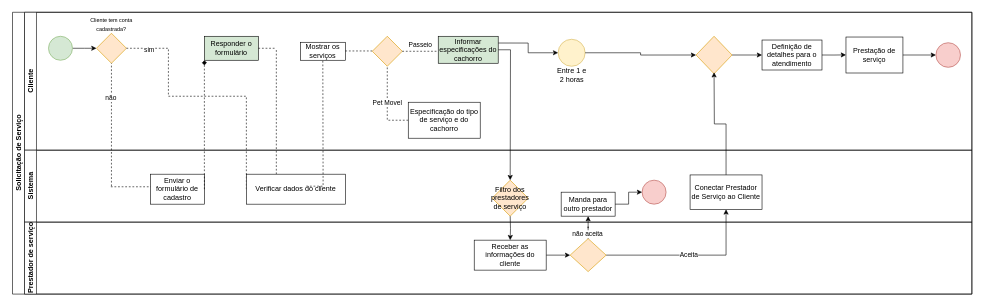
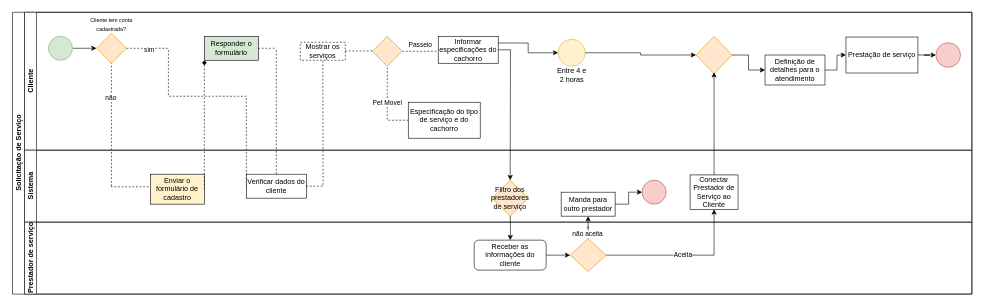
  <mxCell id="0" />
  <mxCell id="1" parent="0" />
  <mxCell id="2" value="Solicitação de Serviço" style="swimlane;html=1;childLayout=stackLayout;resizeParent=1;resizeParentMax=0;horizontal=0;startSize=20;horizontalStack=0;" parent="1" vertex="1"><mxGeometry x="20" y="20" width="1600" height="470" as="geometry" /></mxCell>
  <mxCell id="3" value="Cliente" style="swimlane;html=1;startSize=20;horizontal=0;" parent="2" vertex="1"><mxGeometry x="20" width="1580" height="230" as="geometry" /></mxCell>
  <mxCell id="4" value="" style="edgeStyle=orthogonalEdgeStyle;rounded=0;orthogonalLoop=1;jettySize=auto;html=1;" parent="3" source="5" edge="1"><mxGeometry relative="1" as="geometry"><mxPoint x="120" y="60" as="targetPoint" /></mxGeometry></mxCell>
  <mxCell id="5" value="" style="ellipse;whiteSpace=wrap;html=1;fillColor=#d5e8d4;strokeColor=#82b366;" parent="3" vertex="1"><mxGeometry x="40" y="40" width="40" height="40" as="geometry" /></mxCell>
  <mxCell id="6" value="" style="rhombus;whiteSpace=wrap;html=1;fillColor=#ffe6cc;strokeColor=#d79b00;" parent="3" vertex="1"><mxGeometry x="120" y="35" width="50" height="50" as="geometry" /></mxCell>
  <mxCell id="7" value="&lt;font style=&quot;font-size: 9px;&quot;&gt;Cliente tem conta cadastrada?&lt;/font&gt;" style="text;html=1;align=center;verticalAlign=middle;whiteSpace=wrap;rounded=0;" parent="3" vertex="1"><mxGeometry x="90" y="5" width="110" height="30" as="geometry" /></mxCell>
  <mxCell id="8" value="" style="endArrow=none;dashed=1;html=1;rounded=0;" parent="3" edge="1"><mxGeometry width="50" height="50" relative="1" as="geometry"><mxPoint x="170" y="60" as="sourcePoint" /><mxPoint x="240" y="60" as="targetPoint" /></mxGeometry></mxCell>
  <mxCell id="9" value="sim" style="edgeLabel;html=1;align=center;verticalAlign=middle;resizable=0;points=[];" parent="8" vertex="1" connectable="0"><mxGeometry x="0.048" y="-1" relative="1" as="geometry"><mxPoint as="offset" /></mxGeometry></mxCell>
  <mxCell id="10" value="Responder o formulário" style="rounded=0;whiteSpace=wrap;html=1;fillColor=#d5e8d4;" parent="3" vertex="1"><mxGeometry x="300" y="40" width="90" height="40" as="geometry" /></mxCell>
  <mxCell id="11" value="" style="endArrow=none;dashed=1;html=1;rounded=0;" parent="3" edge="1"><mxGeometry width="50" height="50" relative="1" as="geometry"><mxPoint x="390" y="60" as="sourcePoint" /><mxPoint x="420" y="60" as="targetPoint" /></mxGeometry></mxCell>
  <mxCell id="12" value="" style="endArrow=none;dashed=1;html=1;rounded=0;exitX=0;exitY=0.5;exitDx=0;exitDy=0;" parent="3" source="40" edge="1"><mxGeometry width="50" height="50" relative="1" as="geometry"><mxPoint x="410" y="140" as="sourcePoint" /><mxPoint x="240" y="60" as="targetPoint" /><Array as="points"><mxPoint x="370" y="140" /><mxPoint x="240" y="140" /></Array></mxGeometry></mxCell>
- <mxCell id="13" value="Mostrar os serviços" style="rounded=0;whiteSpace=wrap;html=1;" parent="3" vertex="1"><mxGeometry x="460" y="50" width="75" height="30" as="geometry" /></mxCell>
+ <mxCell id="13" value="Mostrar os serviços" style="rounded=0;whiteSpace=wrap;html=1;dashed=1;" parent="3" vertex="1"><mxGeometry x="460" y="50" width="75" height="30" as="geometry" /></mxCell>
  <mxCell id="14" value="" style="endArrow=none;dashed=1;html=1;rounded=0;" parent="3" edge="1"><mxGeometry width="50" height="50" relative="1" as="geometry"><mxPoint x="535" y="64.5" as="sourcePoint" /><mxPoint x="580" y="64.5" as="targetPoint" /></mxGeometry></mxCell>
  <mxCell id="15" value="" style="rhombus;whiteSpace=wrap;html=1;fillColor=#ffe6cc;strokeColor=#d79b00;" parent="3" vertex="1"><mxGeometry x="580" y="40" width="50" height="50" as="geometry" /></mxCell>
  <mxCell id="16" value="" style="endArrow=none;dashed=1;html=1;rounded=0;entryX=0.5;entryY=1;entryDx=0;entryDy=0;" parent="3" target="15" edge="1"><mxGeometry width="50" height="50" relative="1" as="geometry"><mxPoint x="640" y="180" as="sourcePoint" /><mxPoint x="600" y="90" as="targetPoint" /><Array as="points"><mxPoint x="605" y="180" /></Array></mxGeometry></mxCell>
  <mxCell id="17" value="Pet Movel" style="edgeLabel;html=1;align=center;verticalAlign=middle;resizable=0;points=[];" parent="16" vertex="1" connectable="0"><mxGeometry x="0.035" y="1" relative="1" as="geometry"><mxPoint as="offset" /></mxGeometry></mxCell>
  <mxCell id="18" value="" style="endArrow=none;dashed=1;html=1;rounded=0;exitX=1;exitY=0.5;exitDx=0;exitDy=0;" parent="3" source="15" edge="1"><mxGeometry width="50" height="50" relative="1" as="geometry"><mxPoint x="630" y="60" as="sourcePoint" /><mxPoint x="690" y="65" as="targetPoint" /></mxGeometry></mxCell>
  <mxCell id="19" value="Passeio" style="edgeLabel;html=1;align=center;verticalAlign=middle;resizable=0;points=[];" parent="18" vertex="1" connectable="0"><mxGeometry x="0.4" relative="1" as="geometry"><mxPoint x="-13" y="-11" as="offset" /></mxGeometry></mxCell>
  <mxCell id="20" style="edgeStyle=orthogonalEdgeStyle;rounded=0;orthogonalLoop=1;jettySize=auto;html=1;exitX=1;exitY=0.5;exitDx=0;exitDy=0;" parent="3" source="22" edge="1"><mxGeometry relative="1" as="geometry"><mxPoint x="810" y="280" as="targetPoint" /></mxGeometry></mxCell>
  <mxCell id="21" style="edgeStyle=orthogonalEdgeStyle;rounded=0;orthogonalLoop=1;jettySize=auto;html=1;exitX=1;exitY=0.25;exitDx=0;exitDy=0;entryX=0;entryY=0.5;entryDx=0;entryDy=0;" parent="3" source="22" target="23" edge="1"><mxGeometry relative="1" as="geometry" /></mxCell>
- <mxCell id="22" value="Informar especificações do cachorro" style="rounded=0;whiteSpace=wrap;html=1;fillColor=#d5e8d4;" parent="3" vertex="1"><mxGeometry x="690" y="40" width="100" height="45" as="geometry" /></mxCell>
+ <mxCell id="22" value="Informar especificações do cachorro" style="rounded=0;whiteSpace=wrap;html=1;" parent="3" vertex="1"><mxGeometry x="690" y="40" width="100" height="45" as="geometry" /></mxCell>
  <mxCell id="23" value="" style="ellipse;whiteSpace=wrap;html=1;aspect=fixed;fillColor=#fff2cc;strokeColor=#d6b656;" parent="3" vertex="1"><mxGeometry x="890" y="45" width="45" height="45" as="geometry" /></mxCell>
- <mxCell id="24" value="Entre 1 e 2 horas" style="text;html=1;align=center;verticalAlign=middle;whiteSpace=wrap;rounded=0;" parent="3" vertex="1"><mxGeometry x="882.5" y="90" width="60" height="30" as="geometry" /></mxCell>
+ <mxCell id="24" value="Entre 4 e 2 horas" style="text;html=1;align=center;verticalAlign=middle;whiteSpace=wrap;rounded=0;" parent="3" vertex="1"><mxGeometry x="882.5" y="90" width="60" height="30" as="geometry" /></mxCell>
  <mxCell id="25" style="edgeStyle=orthogonalEdgeStyle;rounded=0;orthogonalLoop=1;jettySize=auto;html=1;exitX=1;exitY=0.5;exitDx=0;exitDy=0;entryX=0;entryY=0.5;entryDx=0;entryDy=0;" parent="3" source="23" target="26" edge="1"><mxGeometry relative="1" as="geometry"><mxPoint x="1090" y="75" as="targetPoint" /></mxGeometry></mxCell>
  <mxCell id="26" value="" style="rhombus;whiteSpace=wrap;html=1;fillColor=#ffe6cc;strokeColor=#d79b00;" parent="3" vertex="1"><mxGeometry x="1120" y="40" width="60" height="62.5" as="geometry" /></mxCell>
- <mxCell id="27" value="Definição de detalhes para o atendimento" style="rounded=0;whiteSpace=wrap;html=1;" parent="3" vertex="1"><mxGeometry x="1230" y="46.25" width="100" height="50" as="geometry" /></mxCell>
+ <mxCell id="27" value="Definição de detalhes para o atendimento" style="rounded=0;whiteSpace=wrap;html=1;" parent="3" vertex="1"><mxGeometry x="1235" y="71.25" width="100" height="50" as="geometry" /></mxCell>
  <mxCell id="28" style="edgeStyle=orthogonalEdgeStyle;rounded=0;orthogonalLoop=1;jettySize=auto;html=1;exitX=1;exitY=0.5;exitDx=0;exitDy=0;" parent="3" source="26" target="27" edge="1"><mxGeometry relative="1" as="geometry"><mxPoint x="1230" y="71" as="targetPoint" /></mxGeometry></mxCell>
  <mxCell id="29" style="edgeStyle=orthogonalEdgeStyle;rounded=0;orthogonalLoop=1;jettySize=auto;html=1;exitX=1;exitY=0.5;exitDx=0;exitDy=0;" parent="3" source="27" edge="1"><mxGeometry relative="1" as="geometry"><mxPoint x="1370" y="71" as="targetPoint" /></mxGeometry></mxCell>
- <mxCell id="30" value="Prestação de serviço" style="rounded=0;whiteSpace=wrap;html=1;" parent="3" vertex="1"><mxGeometry x="1370" y="41.25" width="95" height="60" as="geometry" /></mxCell>
+ <mxCell id="30" value="Prestação de serviço" style="rounded=0;whiteSpace=wrap;html=1;" parent="3" vertex="1"><mxGeometry x="1370" y="41.25" width="120" height="60" as="geometry" /></mxCell>
  <mxCell id="31" value="" style="ellipse;whiteSpace=wrap;html=1;aspect=fixed;fillColor=#f8cecc;strokeColor=#b85450;" parent="3" vertex="1"><mxGeometry x="1520" y="50.75" width="41" height="41" as="geometry" /></mxCell>
  <mxCell id="32" style="edgeStyle=orthogonalEdgeStyle;rounded=0;orthogonalLoop=1;jettySize=auto;html=1;exitX=1;exitY=0.5;exitDx=0;exitDy=0;" parent="3" source="30" target="31" edge="1"><mxGeometry relative="1" as="geometry"><mxPoint x="1510" y="71" as="targetPoint" /></mxGeometry></mxCell>
  <mxCell id="33" value="Especificação do tipo de serviço e do cachorro" style="rounded=0;whiteSpace=wrap;html=1;" parent="3" vertex="1"><mxGeometry x="640" y="150" width="120" height="60" as="geometry" /></mxCell>
  <mxCell id="34" value="Sistema" style="swimlane;html=1;startSize=20;horizontal=0;" parent="2" vertex="1"><mxGeometry x="20" y="230" width="1580" height="120" as="geometry" /></mxCell>
  <mxCell id="35" value="" style="endArrow=none;dashed=1;html=1;rounded=0;entryX=0.5;entryY=1;entryDx=0;entryDy=0;" parent="34" target="6" edge="1"><mxGeometry width="50" height="50" relative="1" as="geometry"><mxPoint x="145" y="60" as="sourcePoint" /><mxPoint x="144.5" y="-35" as="targetPoint" /></mxGeometry></mxCell>
  <mxCell id="36" value="não" style="edgeLabel;html=1;align=center;verticalAlign=middle;resizable=0;points=[];" parent="35" vertex="1" connectable="0"><mxGeometry x="0.442" y="2" relative="1" as="geometry"><mxPoint as="offset" /></mxGeometry></mxCell>
  <mxCell id="37" value="" style="endArrow=none;dashed=1;html=1;rounded=0;" parent="34" edge="1"><mxGeometry width="50" height="50" relative="1" as="geometry"><mxPoint x="144" y="61" as="sourcePoint" /><mxPoint x="214" y="61" as="targetPoint" /></mxGeometry></mxCell>
- <mxCell id="38" value="Enviar o formulário de cadastro" style="rounded=0;whiteSpace=wrap;html=1;" parent="34" vertex="1"><mxGeometry x="210" y="40" width="90" height="50" as="geometry" /></mxCell>
+ <mxCell id="38" value="Enviar o formulário de cadastro" style="rounded=0;whiteSpace=wrap;html=1;fillColor=#fff2cc;" parent="34" vertex="1"><mxGeometry x="210" y="40" width="90" height="50" as="geometry" /></mxCell>
  <mxCell id="39" value="" style="endArrow=none;dashed=1;html=1;rounded=0;" parent="34" edge="1"><mxGeometry width="50" height="50" relative="1" as="geometry"><mxPoint x="420" y="40" as="sourcePoint" /><mxPoint x="420" y="-170" as="targetPoint" /></mxGeometry></mxCell>
- <mxCell id="40" value="Verificar dados do cliente" style="rounded=0;whiteSpace=wrap;html=1;" parent="34" vertex="1"><mxGeometry x="370" y="40" width="165" height="50" as="geometry" /></mxCell>
+ <mxCell id="40" value="Verificar dados do cliente" style="rounded=0;whiteSpace=wrap;html=1;" parent="34" vertex="1"><mxGeometry x="370" y="40" width="100" height="40" as="geometry" /></mxCell>
  <mxCell id="41" value="" style="endArrow=none;dashed=1;html=1;rounded=0;entryX=0.5;entryY=1;entryDx=0;entryDy=0;" parent="34" target="13" edge="1"><mxGeometry width="50" height="50" relative="1" as="geometry"><mxPoint x="470" y="60" as="sourcePoint" /><mxPoint x="498" y="-140" as="targetPoint" /><Array as="points"><mxPoint x="498" y="60" /></Array></mxGeometry></mxCell>
  <mxCell id="42" value="Manda para outro prestador" style="rounded=0;whiteSpace=wrap;html=1;" parent="34" vertex="1"><mxGeometry x="895" y="70" width="90" height="40" as="geometry" /></mxCell>
  <mxCell id="43" value="" style="ellipse;whiteSpace=wrap;html=1;aspect=fixed;fillColor=#f8cecc;strokeColor=#b85450;" parent="34" vertex="1"><mxGeometry x="1030" y="50" width="40" height="40" as="geometry" /></mxCell>
  <mxCell id="44" style="edgeStyle=orthogonalEdgeStyle;rounded=0;orthogonalLoop=1;jettySize=auto;html=1;exitX=1;exitY=0.5;exitDx=0;exitDy=0;" parent="34" source="42" target="43" edge="1"><mxGeometry relative="1" as="geometry"><mxPoint x="1010" y="70" as="targetPoint" /></mxGeometry></mxCell>
  <mxCell id="45" style="edgeStyle=orthogonalEdgeStyle;rounded=0;orthogonalLoop=1;jettySize=auto;html=1;exitX=0.5;exitY=0;exitDx=0;exitDy=0;" parent="34" source="46" edge="1"><mxGeometry relative="1" as="geometry"><mxPoint x="1150" y="-130" as="targetPoint" /></mxGeometry></mxCell>
- <mxCell id="46" value="Conectar Prestador de Serviço ao Cliente" style="rounded=0;whiteSpace=wrap;html=1;" parent="34" vertex="1"><mxGeometry x="1110" y="41.25" width="120" height="57.5" as="geometry" /></mxCell>
+ <mxCell id="46" value="Conectar Prestador de Serviço ao Cliente" style="rounded=0;whiteSpace=wrap;html=1;" parent="34" vertex="1"><mxGeometry x="1110" y="41.25" width="80" height="57.5" as="geometry" /></mxCell>
  <mxCell id="47" value="Filtro dos prestadores de serviço" style="rhombus;whiteSpace=wrap;html=1;fillColor=#ffe6cc;strokeColor=#d79b00;" parent="34" vertex="1"><mxGeometry x="780" y="50" width="60" height="60" as="geometry" /></mxCell>
  <mxCell id="48" value="Prestador de serviço" style="swimlane;html=1;startSize=20;horizontal=0;" parent="2" vertex="1"><mxGeometry x="20" y="350" width="1580" height="120" as="geometry" /></mxCell>
  <mxCell id="49" value="" style="rhombus;whiteSpace=wrap;html=1;fillColor=#ffe6cc;strokeColor=#d79b00;" parent="48" vertex="1"><mxGeometry x="910" y="27.5" width="60" height="55" as="geometry" /></mxCell>
  <mxCell id="50" value="" style="endArrow=diamond;dashed=1;html=1;rounded=0;exitX=1;exitY=0.5;exitDx=0;exitDy=0;entryX=0;entryY=1;entryDx=0;entryDy=0;" parent="2" source="38" target="10" edge="1"><mxGeometry width="50" height="50" relative="1" as="geometry"><mxPoint x="350" y="210" as="sourcePoint" /><mxPoint x="360" y="185" as="targetPoint" /></mxGeometry></mxCell>
  <mxCell id="51" style="edgeStyle=orthogonalEdgeStyle;rounded=0;orthogonalLoop=1;jettySize=auto;html=1;exitX=0.5;exitY=0;exitDx=0;exitDy=0;" parent="2" source="49" target="42" edge="1"><mxGeometry relative="1" as="geometry"><mxPoint x="960" y="300" as="targetPoint" /></mxGeometry></mxCell>
  <mxCell id="52" value="não aceita" style="edgeLabel;html=1;align=center;verticalAlign=middle;resizable=0;points=[];" parent="51" vertex="1" connectable="0"><mxGeometry x="-0.642" y="2" relative="1" as="geometry"><mxPoint as="offset" /></mxGeometry></mxCell>
  <mxCell id="53" value="Aceita" style="edgeStyle=orthogonalEdgeStyle;rounded=0;orthogonalLoop=1;jettySize=auto;html=1;exitX=1;exitY=0.5;exitDx=0;exitDy=0;entryX=0.5;entryY=1;entryDx=0;entryDy=0;" parent="2" source="49" target="46" edge="1"><mxGeometry relative="1" as="geometry"><mxPoint x="1170" y="400" as="targetPoint" /></mxGeometry></mxCell>
  <mxCell id="54" style="edgeStyle=orthogonalEdgeStyle;rounded=0;orthogonalLoop=1;jettySize=auto;html=1;exitX=1;exitY=0.5;exitDx=0;exitDy=0;entryX=0;entryY=0.5;entryDx=0;entryDy=0;" parent="1" source="55" target="49" edge="1"><mxGeometry relative="1" as="geometry" /></mxCell>
- <mxCell id="55" value="Receber as informações do cliente" style="rounded=0;whiteSpace=wrap;html=1;" parent="1" vertex="1"><mxGeometry x="790" y="400" width="120" height="50" as="geometry" /></mxCell>
+ <mxCell id="55" value="Receber as informações do cliente" style="whiteSpace=wrap;html=1;rounded=1;" parent="1" vertex="1"><mxGeometry x="790" y="400" width="120" height="50" as="geometry" /></mxCell>
  <mxCell id="56" style="edgeStyle=orthogonalEdgeStyle;rounded=0;orthogonalLoop=1;jettySize=auto;html=1;" parent="1" target="55" edge="1"><mxGeometry relative="1" as="geometry"><mxPoint x="850" y="420" as="targetPoint" /><mxPoint x="850" y="360" as="sourcePoint" /></mxGeometry></mxCell>
